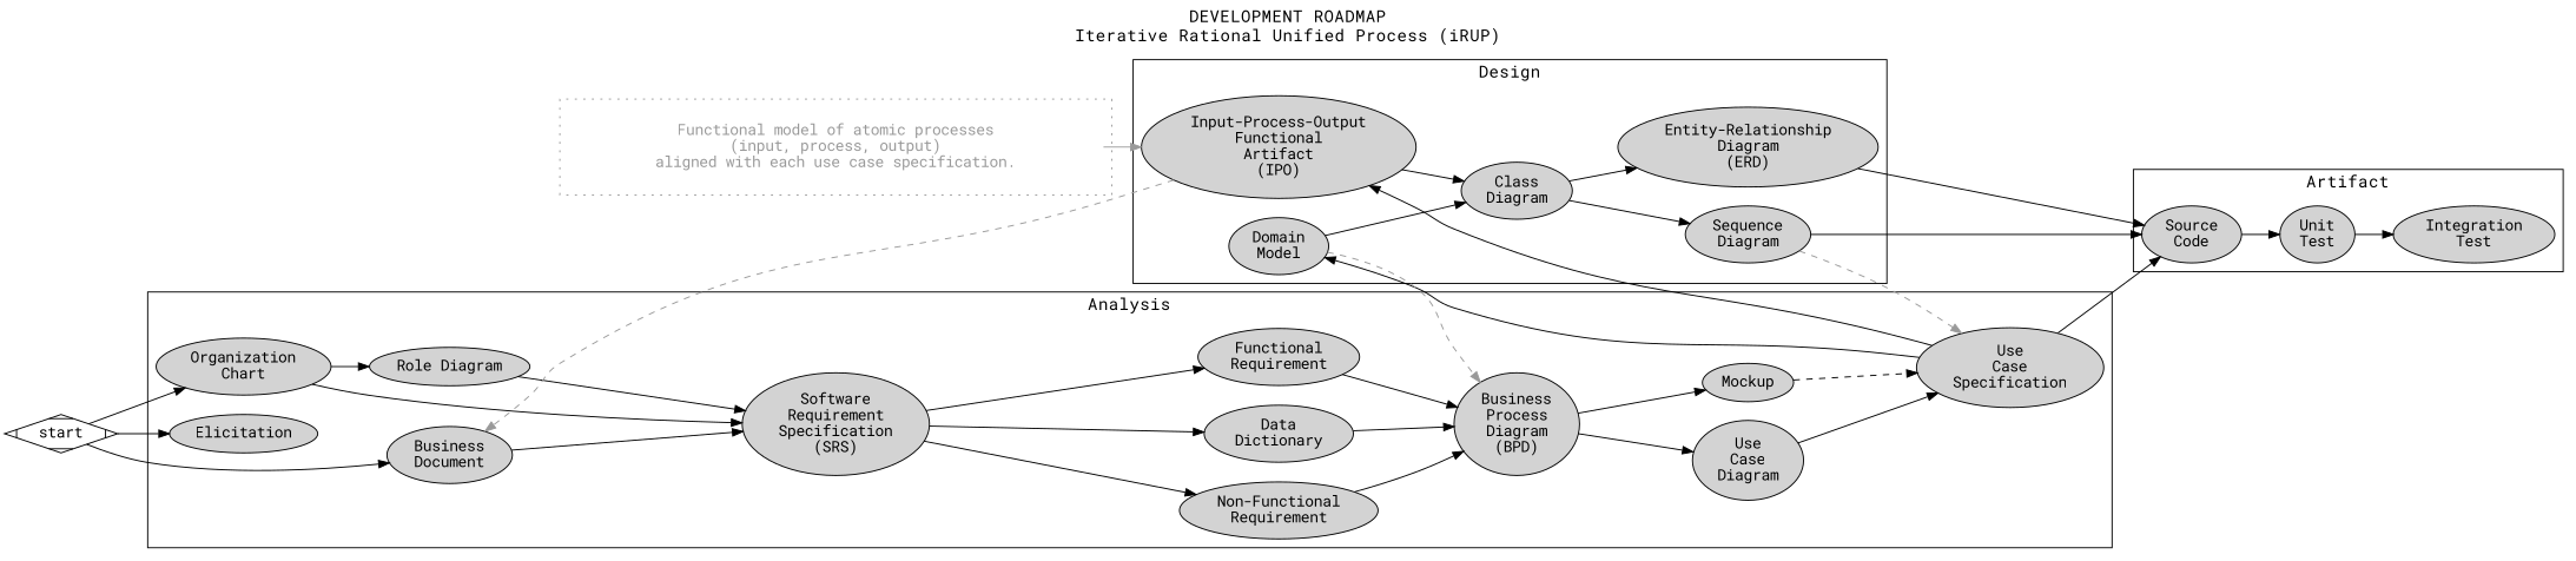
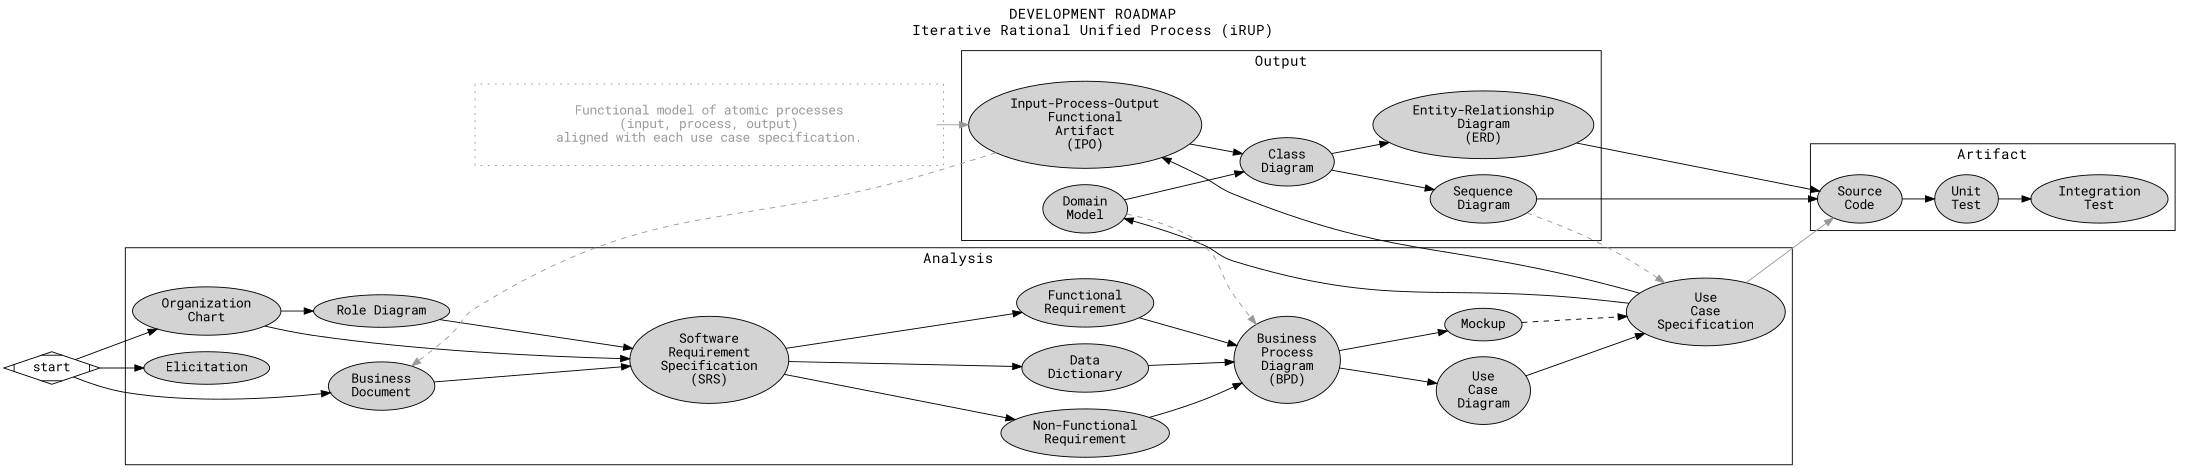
  digraph {
    fontname="Roboto Mono"
    fontsize=16
    label="DEVELOPMENT ROADMAP\nIterative Rational Unified Process (iRUP)"
    labelloc=t
    rankdir=LR
    node [fontname="Roboto Mono" style=filled]
    edge [fontname="Roboto Mono"]
    n1 [label=Elicitation]
    n2 [label="Business\nDocument"]
    n3 [label="Organization\nChart"]
    n4 [label="Role Diagram"]
    n5 [label="Software\nRequirement\nSpecification\n(SRS)"]
    n6 [label="Functional\nRequirement"]
    n7 [label="Non-Functional\nRequirement"]
    n8 [label="Data\nDictionary"]
    n9 [label="Business\nProcess\nDiagram\n(BPD)"]
    n10 [label="Use\nCase\nDiagram"]
    n11 [label=Mockup]
    n12 [label="Use\nCase\nSpecification"]
    n13 [label="Domain\nModel"]
    n14 [label="Input-Process-Output\nFunctional\nArtifact\n(IPO)"]
    n15 [label="Class\nDiagram"]
    n16 [label="Sequence\nDiagram"]
    n17 [label="Entity-Relationship\nDiagram\n(ERD)"]
    n18 [label="Source\nCode"]
    n19 [label="Unit\nTest"]
    n20 [label="Integration\nTest"]
    n21 [color=white fillcolor=white fontcolor=gray60 label="Functional model of atomic processes\n(input, process, output)\naligned with each use case specification."]
    start [shape=Mdiamond style=""]
    subgraph cluster_1 {
      label=Analysis
      n1
      n2
      n3
      n4
      n5
      n6
      n7
      n8
      n9
      n10
      n11
      n12
    }
    subgraph cluster_2 {
-     label=Design
+     label=Output
      n13
      n14
      n15
      n16
      n17
    }
    subgraph cluster_3 {
      label=Artifact
      n18
      n19
      n20
    }
    subgraph cluster_4 {
      color=gray60
      label=""
      style=dotted
      n21
    }
    n2 -> n5
    n3 -> n4
    n3 -> n5
    n4 -> n5
    n5 -> n6
    n5 -> n7
    n5 -> n8
    n6 -> n9
    n7 -> n9
    n8 -> n9
    n9 -> n10
    n9 -> n11
    n10 -> n12
    n11 -> n12 [style=dashed]
    n12 -> n13
    n12 -> n14
-   n12 -> n18
+   n12 -> n18 [color=gray60]
    n13 -> n9 [color=gray60 fontcolor=gray60 style=dashed]
    n13 -> n15
    n14 -> n2 [color=gray60 fontcolor=gray60 style=dashed]
    n14 -> n15
    n15 -> n16
    n15 -> n17
    n16 -> n12 [color=gray60 fontcolor=gray60 style=dashed]
    n16 -> n18
    n17 -> n18
    n18 -> n19
    n19 -> n20
    n21 -> n14 [color=gray60 fontcolor=gray60]
    start -> n1
    start -> n2
    start -> n3
  }
